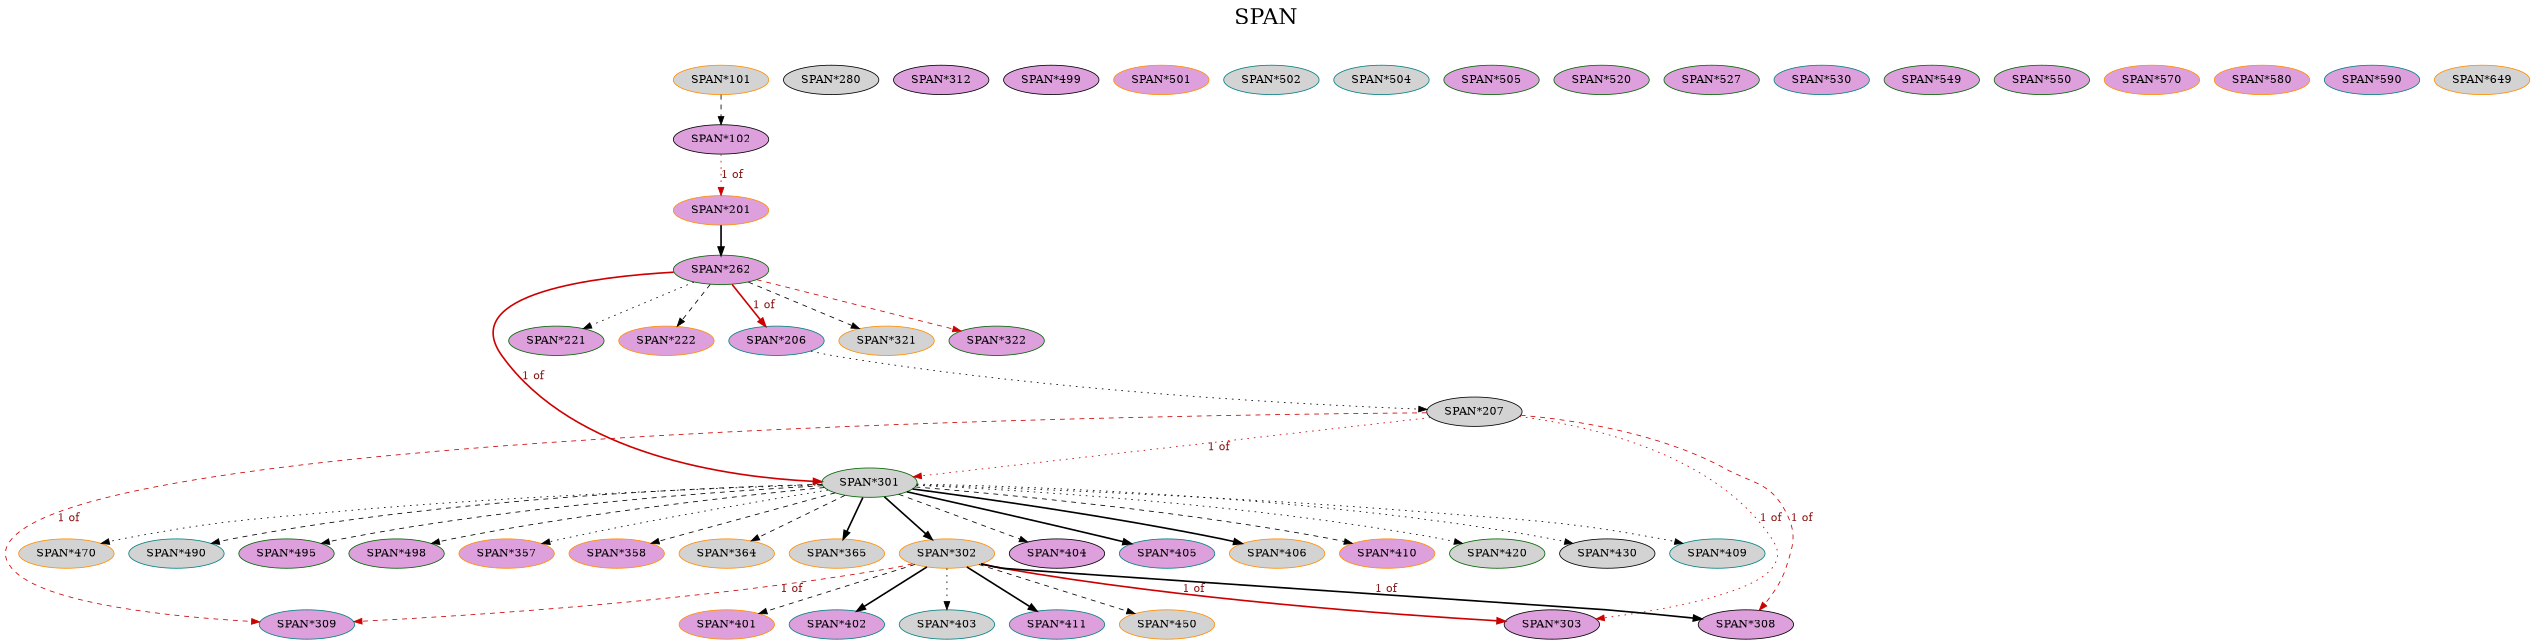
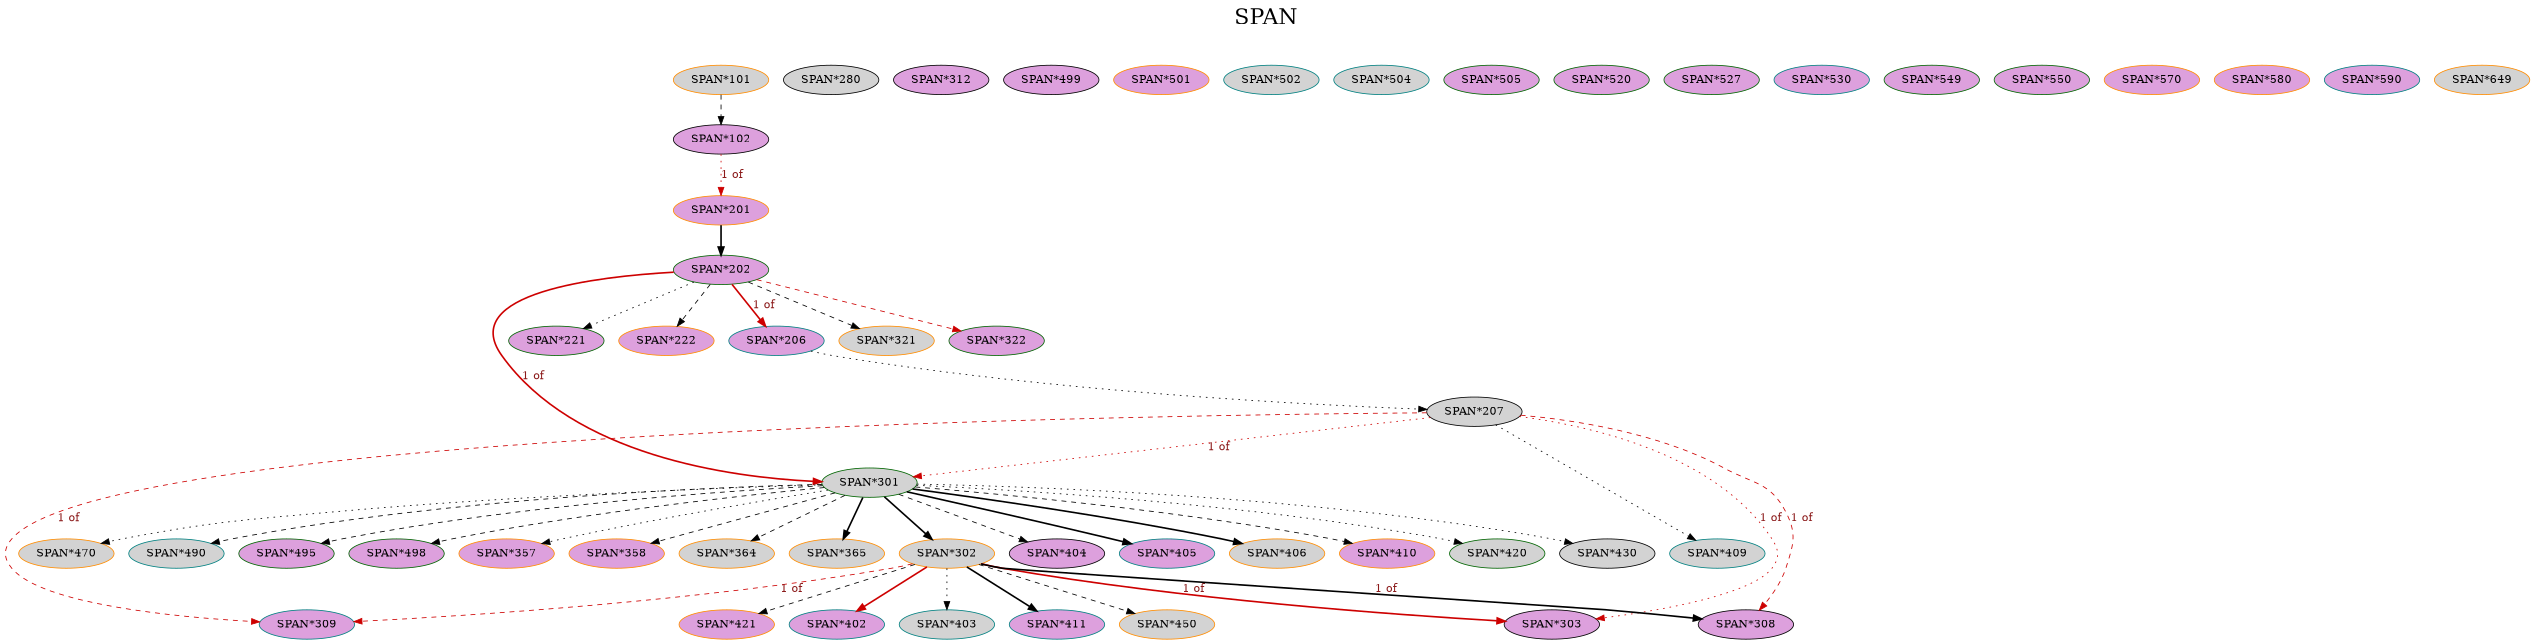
  digraph {
    fontsize=27
    label=SPAN
    labelloc=t
    node [color=darkorange fillcolor=plum style=filled]
    edge [style=dashed]
    "SPAN*101" [fillcolor=lightgrey]
    "SPAN*102" [color=black]
    "SPAN*201"
-   "SPAN*202" [color=darkgreen label="SPAN*262"]
+   "SPAN*202" [color=darkgreen]
    "SPAN*206" [color=teal]
    "SPAN*221" [color=darkgreen]
    "SPAN*222"
    "SPAN*301" [color=darkgreen fillcolor=lightgrey]
    "SPAN*321" [fillcolor=lightgrey]
    "SPAN*322" [color=darkgreen]
    "SPAN*207" [color=black fillcolor=lightgrey]
    "SPAN*302" [fillcolor=lightgrey]
    "SPAN*357"
    "SPAN*358"
    "SPAN*364" [fillcolor=lightgrey]
    "SPAN*365" [fillcolor=lightgrey]
    "SPAN*404" [color=black]
    "SPAN*405" [color=teal]
    "SPAN*406" [fillcolor=lightgrey]
    "SPAN*409" [color=teal fillcolor=lightgrey]
    "SPAN*410"
    "SPAN*420" [color=darkgreen fillcolor=lightgrey]
    "SPAN*430" [color=black fillcolor=lightgrey]
    "SPAN*470" [fillcolor=lightgrey]
    "SPAN*490" [color=teal fillcolor=lightgrey]
    "SPAN*495" [color=darkgreen]
    "SPAN*498" [color=darkgreen]
    "SPAN*303" [color=black]
    "SPAN*308" [color=black]
    "SPAN*309" [color=teal]
    "SPAN*280" [color=black fillcolor=lightgrey]
-   "SPAN*401"
+   "SPAN*401" [label="SPAN*421"]
    "SPAN*402" [color=teal]
    "SPAN*403" [color=teal fillcolor=lightgrey]
    "SPAN*411" [color=teal]
    "SPAN*450" [fillcolor=lightgrey]
    "SPAN*312" [color=black]
    "SPAN*499" [color=black]
    "SPAN*501"
    "SPAN*502" [color=teal fillcolor=lightgrey]
    "SPAN*504" [color=teal fillcolor=lightgrey]
    "SPAN*505" [color=darkgreen]
    "SPAN*520" [color=darkgreen]
    "SPAN*527" [color=darkgreen]
    "SPAN*530" [color=teal]
    "SPAN*549" [color=darkgreen]
    "SPAN*550" [color=darkgreen]
    "SPAN*570"
    "SPAN*580"
    "SPAN*590" [color=teal]
    "SPAN*649" [fillcolor=lightgrey]
    "SPAN*101" -> "SPAN*102"
    "SPAN*102" -> "SPAN*201" [color=red3 fontcolor=firebrick4 label="1 of" style=dotted]
    "SPAN*201" -> "SPAN*202" [style=bold]
    "SPAN*202" -> "SPAN*206" [color=red3 fontcolor=firebrick4 label="1 of" style=bold]
    "SPAN*202" -> "SPAN*221" [style=dotted]
    "SPAN*202" -> "SPAN*222"
    "SPAN*202" -> "SPAN*301" [color=red3 fontcolor=firebrick4 label="1 of" style=bold]
    "SPAN*202" -> "SPAN*321"
    "SPAN*202" -> "SPAN*322" [color=red3]
    "SPAN*206" -> "SPAN*207" [style=dotted]
    "SPAN*301" -> "SPAN*302" [style=bold]
    "SPAN*301" -> "SPAN*357" [style=dotted]
    "SPAN*301" -> "SPAN*358"
    "SPAN*301" -> "SPAN*364"
    "SPAN*301" -> "SPAN*365" [style=bold]
    "SPAN*301" -> "SPAN*404"
    "SPAN*301" -> "SPAN*405" [style=bold]
    "SPAN*301" -> "SPAN*406" [style=bold]
-   "SPAN*301" -> "SPAN*409" [style=dotted]
+   "SPAN*207" -> "SPAN*409" [style=dotted]
    "SPAN*301" -> "SPAN*410"
    "SPAN*301" -> "SPAN*420" [style=dotted]
    "SPAN*301" -> "SPAN*430" [style=dotted]
    "SPAN*301" -> "SPAN*470" [style=dotted]
    "SPAN*301" -> "SPAN*490"
    "SPAN*301" -> "SPAN*495"
    "SPAN*301" -> "SPAN*498"
    "SPAN*207" -> "SPAN*301" [color=red3 fontcolor=firebrick4 label="1 of" style=dotted]
    "SPAN*207" -> "SPAN*303" [color=red3 fontcolor=firebrick4 label="1 of" style=dotted]
    "SPAN*207" -> "SPAN*308" [color=red3 fontcolor=firebrick4 label="1 of"]
    "SPAN*207" -> "SPAN*309" [color=red3 fontcolor=firebrick4 label="1 of"]
    "SPAN*302" -> "SPAN*303" [color=red3 fontcolor=firebrick4 label="1 of" style=bold]
    "SPAN*302" -> "SPAN*308" [color=black fontcolor=firebrick4 label="1 of" style=bold]
    "SPAN*302" -> "SPAN*309" [color=red3 fontcolor=firebrick4 label="1 of"]
    "SPAN*302" -> "SPAN*401"
-   "SPAN*302" -> "SPAN*402" [style=bold]
+   "SPAN*302" -> "SPAN*402" [style=bold color=red3]
    "SPAN*302" -> "SPAN*403" [style=dotted]
    "SPAN*302" -> "SPAN*411" [style=bold]
    "SPAN*302" -> "SPAN*450"
  }
